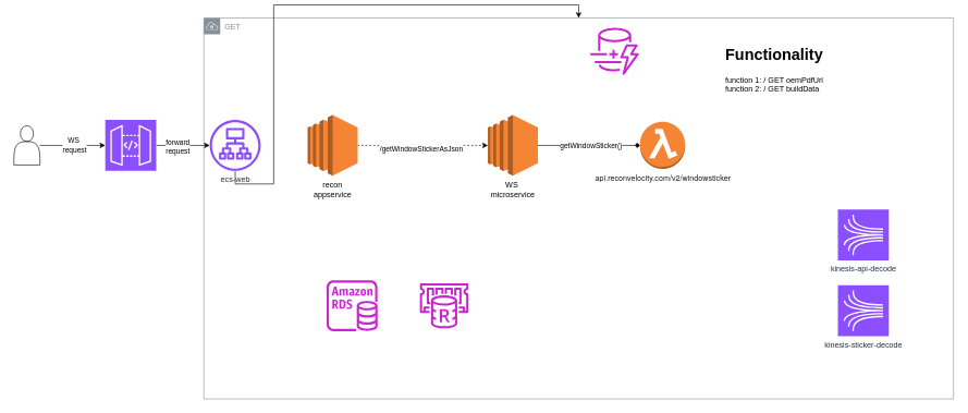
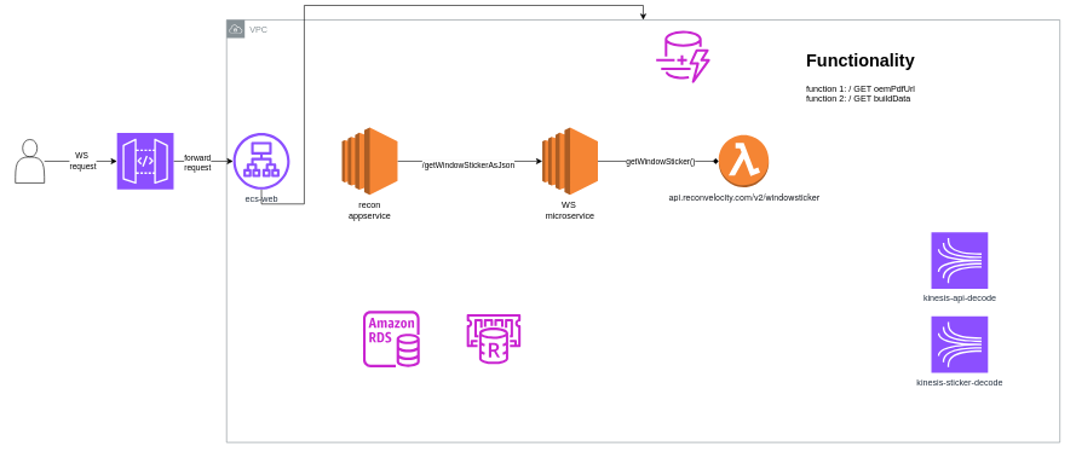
  <mxCell id="0" />
  <mxCell id="1" parent="0" />
- <mxCell id="2" value="GET" style="sketch=0;outlineConnect=0;gradientColor=none;html=1;whiteSpace=wrap;fontSize=12;fontStyle=0;shape=mxgraph.aws4.group;grIcon=mxgraph.aws4.group_vpc;strokeColor=#879196;fillColor=none;verticalAlign=top;align=left;spacingLeft=30;fontColor=#879196;dashed=0;" vertex="1" parent="1"><mxGeometry x="311" y="20" width="1148" height="583" as="geometry" /></mxCell>
+ <mxCell id="2" value="VPC" style="sketch=0;outlineConnect=0;gradientColor=none;html=1;whiteSpace=wrap;fontSize=12;fontStyle=0;shape=mxgraph.aws4.group;grIcon=mxgraph.aws4.group_vpc;strokeColor=#879196;fillColor=none;verticalAlign=top;align=left;spacingLeft=30;fontColor=#879196;dashed=0;" vertex="1" parent="1"><mxGeometry x="311" y="20" width="1148" height="583" as="geometry" /></mxCell>
  <mxCell id="3" style="edgeStyle=orthogonalEdgeStyle;rounded=0;orthogonalLoop=1;jettySize=auto;html=1;" edge="1" parent="1" source="5" target="8"><mxGeometry relative="1" as="geometry" /></mxCell>
  <mxCell id="4" value="WS&amp;nbsp;&lt;div&gt;request&lt;/div&gt;" style="edgeLabel;html=1;align=center;verticalAlign=middle;resizable=0;points=[];" vertex="1" connectable="0" parent="3"><mxGeometry x="0.044" y="1" relative="1" as="geometry"><mxPoint as="offset" /></mxGeometry></mxCell>
  <mxCell id="5" value="" style="shape=actor;whiteSpace=wrap;html=1;" vertex="1" parent="1"><mxGeometry x="20" y="185" width="40" height="60" as="geometry" /></mxCell>
  <mxCell id="6" style="edgeStyle=orthogonalEdgeStyle;rounded=0;orthogonalLoop=1;jettySize=auto;html=1;exitX=1;exitY=0.5;exitDx=0;exitDy=0;exitPerimeter=0;" edge="1" parent="1" source="8" target="10"><mxGeometry relative="1" as="geometry" /></mxCell>
  <mxCell id="7" value="forward&lt;br&gt;request" style="edgeLabel;html=1;align=center;verticalAlign=middle;resizable=0;points=[];" vertex="1" connectable="0" parent="6"><mxGeometry x="-0.226" y="-1" relative="1" as="geometry"><mxPoint as="offset" /></mxGeometry></mxCell>
  <mxCell id="8" value="" style="sketch=0;points=[[0,0,0],[0.25,0,0],[0.5,0,0],[0.75,0,0],[1,0,0],[0,1,0],[0.25,1,0],[0.5,1,0],[0.75,1,0],[1,1,0],[0,0.25,0],[0,0.5,0],[0,0.75,0],[1,0.25,0],[1,0.5,0],[1,0.75,0]];outlineConnect=0;fontColor=#232F3E;fillColor=#8C4FFF;strokeColor=#ffffff;dashed=0;verticalLabelPosition=bottom;verticalAlign=top;align=center;html=1;fontSize=12;fontStyle=0;aspect=fixed;shape=mxgraph.aws4.resourceIcon;resIcon=mxgraph.aws4.api_gateway;" vertex="1" parent="1"><mxGeometry x="160" y="176" width="78" height="78" as="geometry" /></mxCell>
  <mxCell id="9" style="edgeStyle=orthogonalEdgeStyle;rounded=0;orthogonalLoop=1;jettySize=auto;html=1;" edge="1" parent="1" source="10" target="2"><mxGeometry relative="1" as="geometry" /></mxCell>
  <mxCell id="10" value="ecs-web" style="sketch=0;outlineConnect=0;fontColor=#232F3E;gradientColor=none;fillColor=#8C4FFF;strokeColor=none;dashed=0;verticalLabelPosition=bottom;verticalAlign=top;align=center;html=1;fontSize=12;fontStyle=0;aspect=fixed;pointerEvents=1;shape=mxgraph.aws4.application_load_balancer;" vertex="1" parent="1"><mxGeometry x="320" y="176" width="78" height="78" as="geometry" /></mxCell>
- <mxCell id="11" style="edgeStyle=orthogonalEdgeStyle;rounded=0;orthogonalLoop=1;jettySize=auto;html=1;dashed=1;" edge="1" parent="1" source="14" target="13"><mxGeometry relative="1" as="geometry" /></mxCell>
+ <mxCell id="11" style="edgeStyle=orthogonalEdgeStyle;rounded=0;orthogonalLoop=1;jettySize=auto;html=1;" edge="1" parent="1" source="14" target="13"><mxGeometry relative="1" as="geometry" /></mxCell>
  <mxCell id="12" value="/getWindowStickerAsJson" style="edgeLabel;html=1;align=center;verticalAlign=middle;resizable=0;points=[];" vertex="1" connectable="0" parent="11"><mxGeometry x="-0.027" y="-4" relative="1" as="geometry"><mxPoint as="offset" /></mxGeometry></mxCell>
  <mxCell id="13" value="WS&amp;nbsp;&lt;div&gt;microservice&lt;/div&gt;" style="outlineConnect=0;dashed=0;verticalLabelPosition=bottom;verticalAlign=top;align=center;html=1;shape=mxgraph.aws3.ec2;fillColor=#F58534;gradientColor=none;" vertex="1" parent="1"><mxGeometry x="746" y="168.5" width="76.5" height="93" as="geometry" /></mxCell>
  <mxCell id="14" value="recon&lt;div&gt;appservice&lt;/div&gt;" style="outlineConnect=0;dashed=0;verticalLabelPosition=bottom;verticalAlign=top;align=center;html=1;shape=mxgraph.aws3.ec2;fillColor=#F58534;gradientColor=none;" vertex="1" parent="1"><mxGeometry x="470" y="168.5" width="76.5" height="93" as="geometry" /></mxCell>
  <mxCell id="15" value="" style="sketch=0;outlineConnect=0;fontColor=#232F3E;gradientColor=none;fillColor=#C925D1;strokeColor=none;dashed=0;verticalLabelPosition=bottom;verticalAlign=top;align=center;html=1;fontSize=12;fontStyle=0;aspect=fixed;pointerEvents=1;shape=mxgraph.aws4.elasticache_for_redis;" vertex="1" parent="1"><mxGeometry x="640" y="426" width="78" height="69" as="geometry" /></mxCell>
  <mxCell id="16" value="" style="sketch=0;outlineConnect=0;fontColor=#232F3E;gradientColor=none;fillColor=#C925D1;strokeColor=none;dashed=0;verticalLabelPosition=bottom;verticalAlign=top;align=center;html=1;fontSize=12;fontStyle=0;aspect=fixed;pointerEvents=1;shape=mxgraph.aws4.rds_instance;" vertex="1" parent="1"><mxGeometry x="499" y="421.5" width="78" height="78" as="geometry" /></mxCell>
- <mxCell id="17" value="&lt;span style=&quot;color: rgb(22, 25, 31); font-family: &amp;quot;Amazon Ember&amp;quot;, &amp;quot;Helvetica Neue&amp;quot;, Roboto, Arial, sans-serif; text-align: start; white-space: pre-wrap; background-color: rgb(255, 255, 255);&quot;&gt;&lt;font&gt;api.reconvelocity.com/v2/windowsticker&lt;/font&gt;&lt;/span&gt;" style="outlineConnect=0;dashed=0;verticalLabelPosition=bottom;verticalAlign=top;align=center;html=1;shape=mxgraph.aws3.lambda_function;fillColor=#F58534;gradientColor=none;" vertex="1" parent="1"><mxGeometry x="979" y="179" width="69" height="72" as="geometry" /></mxCell>
+ <mxCell id="17" value="&lt;span style=&quot;color: rgb(22, 25, 31); font-family: &amp;quot;Amazon Ember&amp;quot;, &amp;quot;Helvetica Neue&amp;quot;, Roboto, Arial, sans-serif; text-align: start; white-space: pre-wrap; background-color: rgb(255, 255, 255);&quot;&gt;&lt;font&gt;api.reconvelocity.com/v2/windowsticker&lt;/font&gt;&lt;/span&gt;" style="outlineConnect=0;dashed=0;verticalLabelPosition=bottom;verticalAlign=top;align=center;html=1;shape=mxgraph.aws3.lambda_function;fillColor=#F58534;gradientColor=none;" vertex="1" parent="1"><mxGeometry x="989" y="179" width="69" height="72" as="geometry" /></mxCell>
  <mxCell id="18" style="edgeStyle=orthogonalEdgeStyle;rounded=0;orthogonalLoop=1;jettySize=auto;html=1;exitX=1;exitY=0.5;exitDx=0;exitDy=0;exitPerimeter=0;entryX=0;entryY=0.5;entryDx=0;entryDy=0;entryPerimeter=0;endArrow=diamond;" edge="1" parent="1" source="13" target="17"><mxGeometry relative="1" as="geometry" /></mxCell>
  <mxCell id="19" value="getWindowSticker()" style="edgeLabel;html=1;align=center;verticalAlign=middle;resizable=0;points=[];" vertex="1" connectable="0" parent="18"><mxGeometry x="-0.115" y="-1" relative="1" as="geometry"><mxPoint x="12" y="-1" as="offset" /></mxGeometry></mxCell>
  <mxCell id="20" value="" style="sketch=0;outlineConnect=0;fontColor=#232F3E;gradientColor=none;fillColor=#C925D1;strokeColor=none;dashed=0;verticalLabelPosition=bottom;verticalAlign=top;align=center;html=1;fontSize=12;fontStyle=0;aspect=fixed;pointerEvents=1;shape=mxgraph.aws4.dynamodb_dax;" vertex="1" parent="1"><mxGeometry x="901" y="35" width="78" height="72" as="geometry" /></mxCell>
  <mxCell id="21" value="&lt;h1 style=&quot;margin-top: 0px;&quot;&gt;Functionality&lt;/h1&gt;&lt;p&gt;function 1: / GET oemPdfUrl&lt;br&gt;function 2: / GET buildData&lt;/p&gt;" style="text;html=1;whiteSpace=wrap;overflow=hidden;rounded=0;" vertex="1" parent="1"><mxGeometry x="1108" y="56" width="180" height="120" as="geometry" /></mxCell>
  <mxCell id="22" value="kinesis-sticker-decode" style="sketch=0;points=[[0,0,0],[0.25,0,0],[0.5,0,0],[0.75,0,0],[1,0,0],[0,1,0],[0.25,1,0],[0.5,1,0],[0.75,1,0],[1,1,0],[0,0.25,0],[0,0.5,0],[0,0.75,0],[1,0.25,0],[1,0.5,0],[1,0.75,0]];outlineConnect=0;fontColor=#232F3E;fillColor=#8C4FFF;strokeColor=#ffffff;dashed=0;verticalLabelPosition=bottom;verticalAlign=top;align=center;html=1;fontSize=12;fontStyle=0;aspect=fixed;shape=mxgraph.aws4.resourceIcon;resIcon=mxgraph.aws4.kinesis;" vertex="1" parent="1"><mxGeometry x="1282" y="429" width="78" height="78" as="geometry" /></mxCell>
  <mxCell id="23" value="kinesis-api-decode" style="sketch=0;points=[[0,0,0],[0.25,0,0],[0.5,0,0],[0.75,0,0],[1,0,0],[0,1,0],[0.25,1,0],[0.5,1,0],[0.75,1,0],[1,1,0],[0,0.25,0],[0,0.5,0],[0,0.75,0],[1,0.25,0],[1,0.5,0],[1,0.75,0]];outlineConnect=0;fontColor=#232F3E;fillColor=#8C4FFF;strokeColor=#ffffff;dashed=0;verticalLabelPosition=bottom;verticalAlign=top;align=center;html=1;fontSize=12;fontStyle=0;aspect=fixed;shape=mxgraph.aws4.resourceIcon;resIcon=mxgraph.aws4.kinesis;" vertex="1" parent="1"><mxGeometry x="1282" y="313" width="78" height="78" as="geometry" /></mxCell>
